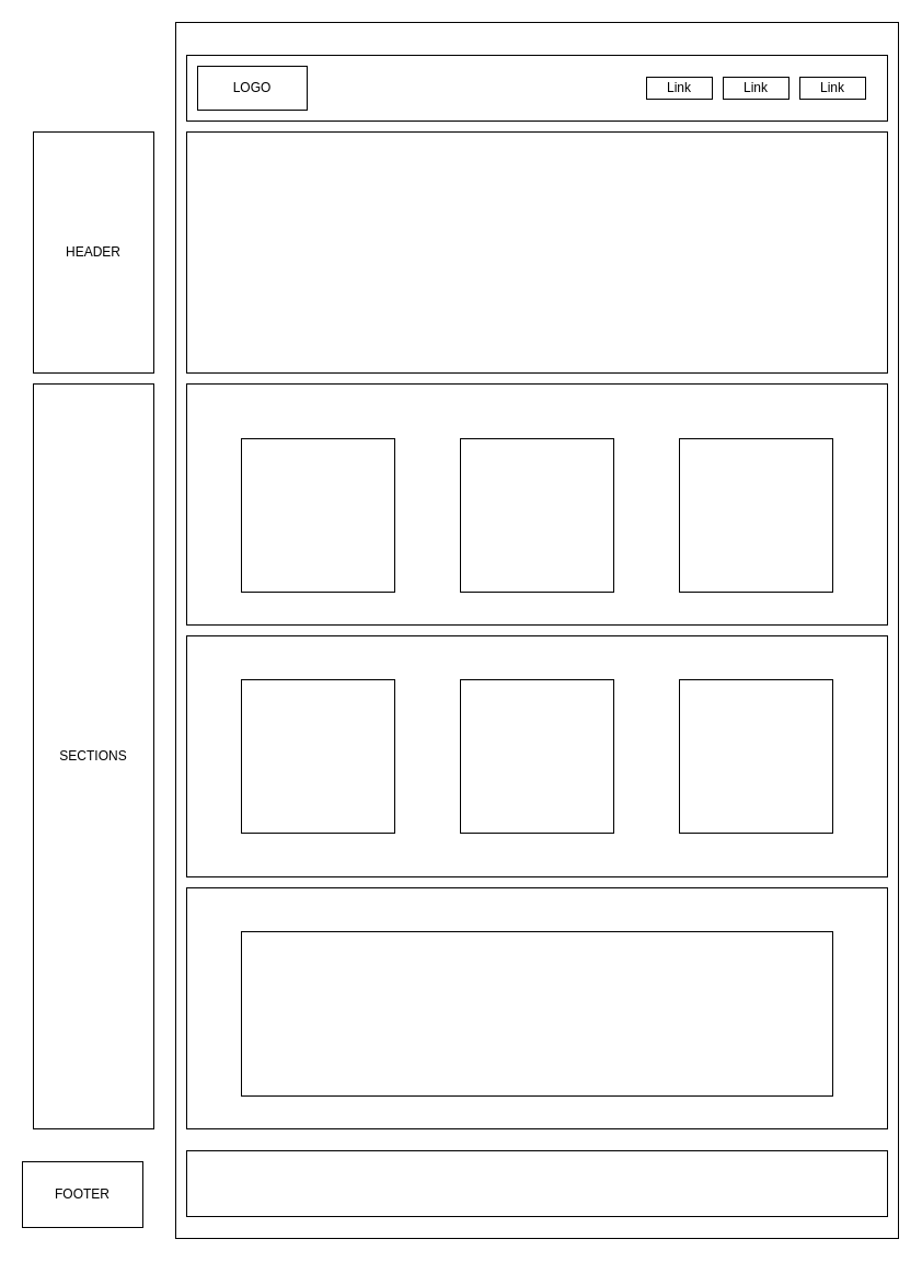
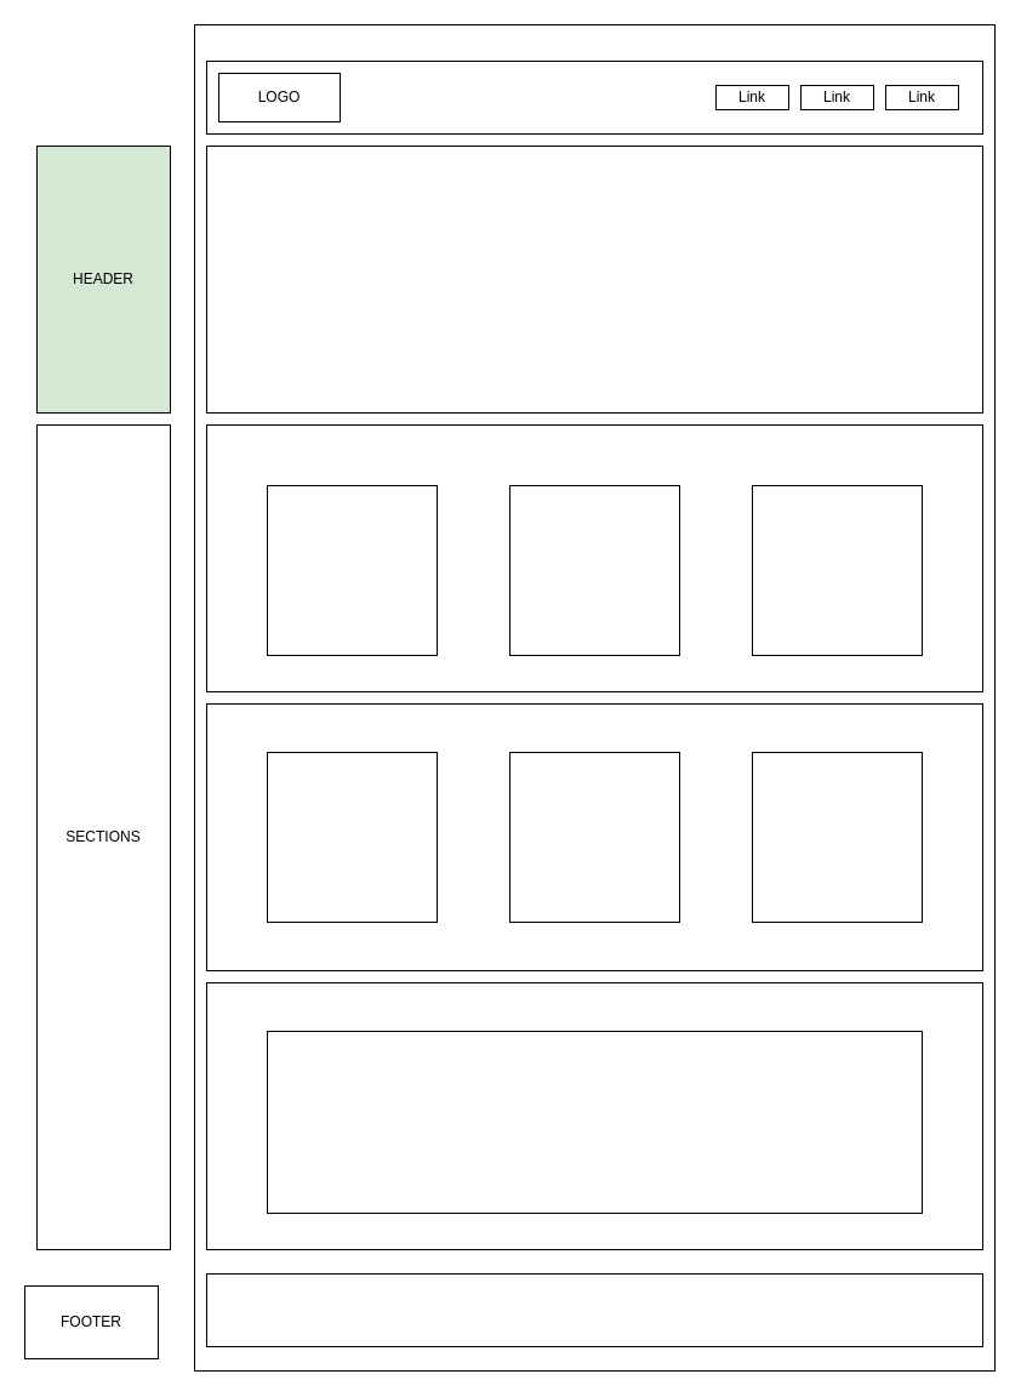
  <mxCell id="0" />
  <mxCell id="1" parent="0" />
  <mxCell id="2" value="" style="rounded=0;whiteSpace=wrap;html=1;" vertex="1" parent="1"><mxGeometry x="160" y="20" width="660" height="1110" as="geometry" /></mxCell>
  <mxCell id="3" value="" style="rounded=0;whiteSpace=wrap;html=1;" vertex="1" parent="1"><mxGeometry x="170" y="50" width="640" height="60" as="geometry" /></mxCell>
  <mxCell id="4" value="" style="rounded=0;whiteSpace=wrap;html=1;" vertex="1" parent="1"><mxGeometry x="170" y="120" width="640" height="220" as="geometry" /></mxCell>
  <mxCell id="5" value="" style="rounded=0;whiteSpace=wrap;html=1;" vertex="1" parent="1"><mxGeometry x="170" y="350" width="640" height="220" as="geometry" /></mxCell>
- <mxCell id="6" value="HEADER" style="rounded=0;whiteSpace=wrap;html=1;" vertex="1" parent="1"><mxGeometry x="30" y="120" width="110" height="220" as="geometry" /></mxCell>
+ <mxCell id="6" value="HEADER" style="rounded=0;whiteSpace=wrap;html=1;fillColor=#d5e8d4;" vertex="1" parent="1"><mxGeometry x="30" y="120" width="110" height="220" as="geometry" /></mxCell>
  <mxCell id="7" value="SECTIONS" style="rounded=0;whiteSpace=wrap;html=1;" vertex="1" parent="1"><mxGeometry x="30" y="350" width="110" height="680" as="geometry" /></mxCell>
  <mxCell id="8" value="" style="rounded=0;whiteSpace=wrap;html=1;" vertex="1" parent="1"><mxGeometry x="170" y="580" width="640" height="220" as="geometry" /></mxCell>
  <mxCell id="9" value="" style="rounded=0;whiteSpace=wrap;html=1;" vertex="1" parent="1"><mxGeometry x="170" y="810" width="640" height="220" as="geometry" /></mxCell>
  <mxCell id="10" value="" style="whiteSpace=wrap;html=1;aspect=fixed;" vertex="1" parent="1"><mxGeometry x="220" y="400" width="140" height="140" as="geometry" /></mxCell>
  <mxCell id="11" value="" style="whiteSpace=wrap;html=1;aspect=fixed;" vertex="1" parent="1"><mxGeometry x="420" y="400" width="140" height="140" as="geometry" /></mxCell>
  <mxCell id="12" value="" style="whiteSpace=wrap;html=1;aspect=fixed;" vertex="1" parent="1"><mxGeometry x="620" y="400" width="140" height="140" as="geometry" /></mxCell>
  <mxCell id="13" value="" style="whiteSpace=wrap;html=1;aspect=fixed;" vertex="1" parent="1"><mxGeometry x="220" y="620" width="140" height="140" as="geometry" /></mxCell>
  <mxCell id="14" value="" style="whiteSpace=wrap;html=1;aspect=fixed;" vertex="1" parent="1"><mxGeometry x="420" y="620" width="140" height="140" as="geometry" /></mxCell>
  <mxCell id="15" value="" style="whiteSpace=wrap;html=1;aspect=fixed;" vertex="1" parent="1"><mxGeometry x="620" y="620" width="140" height="140" as="geometry" /></mxCell>
  <mxCell id="16" value="" style="rounded=0;whiteSpace=wrap;html=1;" vertex="1" parent="1"><mxGeometry x="170" y="1050" width="640" height="60" as="geometry" /></mxCell>
  <mxCell id="17" value="FOOTER" style="rounded=0;whiteSpace=wrap;html=1;" vertex="1" parent="1"><mxGeometry x="20" y="1060" width="110" height="60" as="geometry" /></mxCell>
  <mxCell id="18" value="" style="rounded=0;whiteSpace=wrap;html=1;" vertex="1" parent="1"><mxGeometry x="220" y="850" width="540" height="150" as="geometry" /></mxCell>
  <mxCell id="19" value="LOGO" style="rounded=0;whiteSpace=wrap;html=1;" vertex="1" parent="1"><mxGeometry x="180" y="60" width="100" height="40" as="geometry" /></mxCell>
  <mxCell id="20" value="Link" style="rounded=0;whiteSpace=wrap;html=1;" vertex="1" parent="1"><mxGeometry x="590" y="70" width="60" height="20" as="geometry" /></mxCell>
  <mxCell id="21" value="Link" style="rounded=0;whiteSpace=wrap;html=1;" vertex="1" parent="1"><mxGeometry x="660" y="70" width="60" height="20" as="geometry" /></mxCell>
  <mxCell id="22" value="Link" style="rounded=0;whiteSpace=wrap;html=1;" vertex="1" parent="1"><mxGeometry x="730" y="70" width="60" height="20" as="geometry" /></mxCell>
